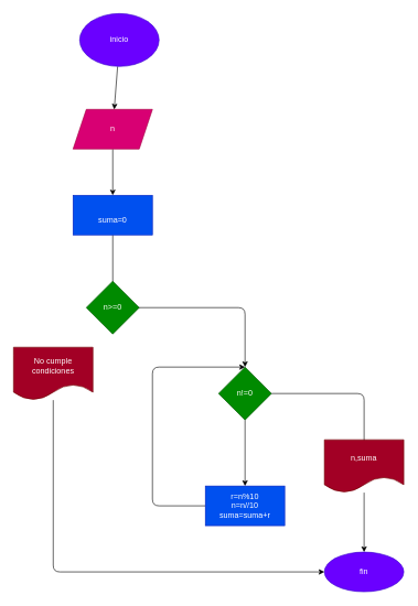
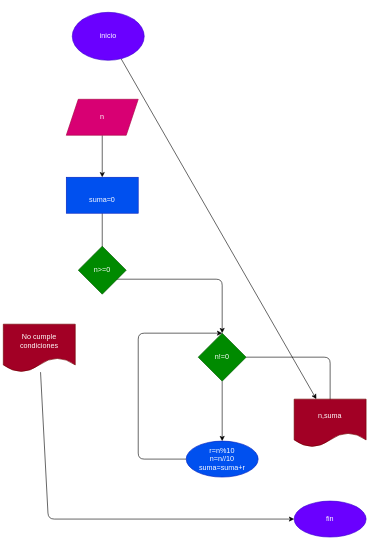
  <mxCell id="0" />
  <mxCell id="1" parent="0" />
- <mxCell id="2" value="" style="edgeStyle=none;html=1;" edge="1" parent="1" source="3" target="5"><mxGeometry relative="1" as="geometry" /></mxCell>
+ <mxCell id="2" value="" style="edgeStyle=none;html=1;" edge="1" parent="1" source="3" target="14"><mxGeometry relative="1" as="geometry" /></mxCell>
  <mxCell id="3" value="inicio" style="ellipse;whiteSpace=wrap;html=1;fillColor=#6a00ff;fontColor=#ffffff;strokeColor=#3700CC;" vertex="1" parent="1"><mxGeometry x="120" y="20" width="120" height="80" as="geometry" /></mxCell>
  <mxCell id="4" value="" style="edgeStyle=none;html=1;" edge="1" parent="1" source="5" target="7"><mxGeometry relative="1" as="geometry" /></mxCell>
  <mxCell id="5" value="n" style="shape=parallelogram;perimeter=parallelogramPerimeter;whiteSpace=wrap;html=1;fixedSize=1;fillColor=#d80073;fontColor=#ffffff;strokeColor=#A50040;" vertex="1" parent="1"><mxGeometry x="110" y="165" width="120" height="60" as="geometry" /></mxCell>
  <mxCell id="6" value="" style="edgeStyle=none;html=1;" edge="1" parent="1" source="7"><mxGeometry relative="1" as="geometry"><mxPoint x="370" y="555" as="targetPoint" /><Array as="points"><mxPoint x="170" y="465" /><mxPoint x="370" y="465" /></Array></mxGeometry></mxCell>
  <mxCell id="7" value="&lt;br&gt;suma=0&lt;br&gt;" style="whiteSpace=wrap;html=1;fillColor=#0050ef;fontColor=#ffffff;strokeColor=#001DBC;" vertex="1" parent="1"><mxGeometry x="110" y="295" width="120" height="60" as="geometry" /></mxCell>
  <mxCell id="8" value="" style="edgeStyle=none;html=1;" edge="1" parent="1" source="10" target="12"><mxGeometry relative="1" as="geometry" /></mxCell>
  <mxCell id="9" style="edgeStyle=none;html=1;exitX=1;exitY=0.5;exitDx=0;exitDy=0;" edge="1" parent="1" source="10"><mxGeometry relative="1" as="geometry"><mxPoint x="550" y="675" as="targetPoint" /><Array as="points"><mxPoint x="550" y="595" /></Array></mxGeometry></mxCell>
  <mxCell id="10" value="n!=0" style="rhombus;whiteSpace=wrap;html=1;fillColor=#008a00;fontColor=#ffffff;strokeColor=#005700;" vertex="1" parent="1"><mxGeometry x="330" y="555" width="80" height="80" as="geometry" /></mxCell>
  <mxCell id="11" style="edgeStyle=none;html=1;exitX=0;exitY=0.5;exitDx=0;exitDy=0;entryX=0.5;entryY=0;entryDx=0;entryDy=0;" edge="1" parent="1" source="12" target="10"><mxGeometry relative="1" as="geometry"><mxPoint x="230" y="535" as="targetPoint" /><Array as="points"><mxPoint x="230" y="765" /><mxPoint x="230" y="555" /></Array></mxGeometry></mxCell>
- <mxCell id="12" value="r=n%10&lt;br&gt;n=n//10&lt;br&gt;suma=suma+r" style="whiteSpace=wrap;html=1;fillColor=#0050ef;fontColor=#ffffff;strokeColor=#001DBC;" vertex="1" parent="1"><mxGeometry x="310" y="735" width="120" height="60" as="geometry" /></mxCell>
- <mxCell id="13" value="" style="edgeStyle=none;html=1;" edge="1" parent="1" source="14" target="16"><mxGeometry relative="1" as="geometry" /></mxCell>
+ <mxCell id="12" value="r=n%10&lt;br&gt;n=n//10&lt;br&gt;suma=suma+r" style="ellipse;whiteSpace=wrap;html=1;fillColor=#0050ef;fontColor=#ffffff;strokeColor=#001DBC;" vertex="1" parent="1"><mxGeometry x="310" y="735" width="120" height="60" as="geometry" /></mxCell>
  <mxCell id="14" value="n,suma" style="shape=document;whiteSpace=wrap;html=1;boundedLbl=1;fillColor=#a20025;fontColor=#ffffff;strokeColor=#6F0000;" vertex="1" parent="1"><mxGeometry x="490" y="665" width="120" height="80" as="geometry" /></mxCell>
- <mxCell id="15" value="n&amp;gt;=0" style="rhombus;whiteSpace=wrap;html=1;fillColor=#008a00;fontColor=#ffffff;strokeColor=#005700;" vertex="1" parent="1"><mxGeometry x="130" y="425" width="80" height="80" as="geometry" /></mxCell>
+ <mxCell id="15" value="n&amp;gt;=0" style="rhombus;whiteSpace=wrap;html=1;fillColor=#008a00;fontColor=#ffffff;strokeColor=#005700;" vertex="1" parent="1"><mxGeometry x="130" y="410" width="80" height="80" as="geometry" /></mxCell>
  <mxCell id="16" value="fin" style="ellipse;whiteSpace=wrap;html=1;fillColor=#6a00ff;fontColor=#ffffff;strokeColor=#3700CC;" vertex="1" parent="1"><mxGeometry x="490" y="835" width="120" height="60" as="geometry" /></mxCell>
  <mxCell id="17" value="" style="edgeStyle=none;html=1;entryX=0;entryY=0.5;entryDx=0;entryDy=0;" edge="1" parent="1" source="18" target="16"><mxGeometry relative="1" as="geometry"><mxPoint x="80" y="906" as="targetPoint" /><Array as="points"><mxPoint x="80" y="865" /></Array></mxGeometry></mxCell>
- <mxCell id="18" value="No cumple condiciones" style="shape=document;whiteSpace=wrap;html=1;boundedLbl=1;fillColor=#a20025;fontColor=#ffffff;strokeColor=#6F0000;" vertex="1" parent="1"><mxGeometry x="20" y="525" width="120" height="80" as="geometry" /></mxCell>
+ <mxCell id="18" value="No cumple condiciones" style="shape=document;whiteSpace=wrap;html=1;boundedLbl=1;fillColor=#a20025;fontColor=#ffffff;strokeColor=#6F0000;" vertex="1" parent="1"><mxGeometry x="5" y="540" width="120" height="80" as="geometry" /></mxCell>
